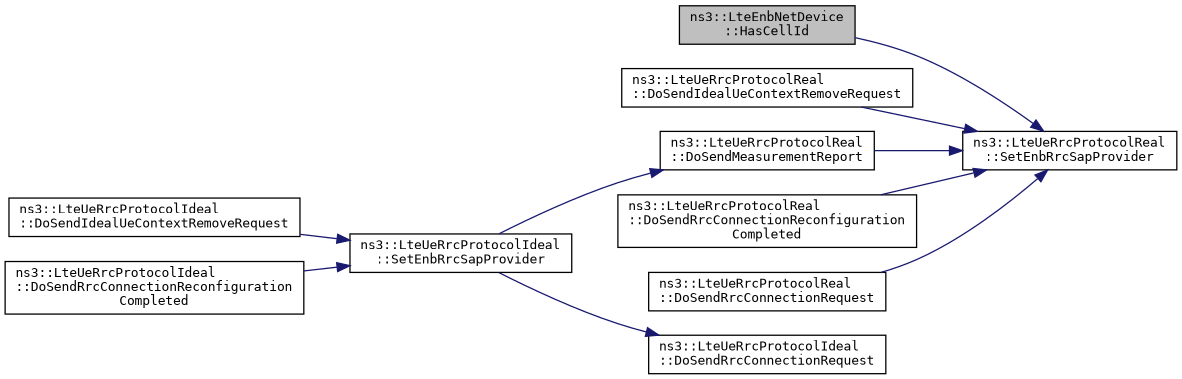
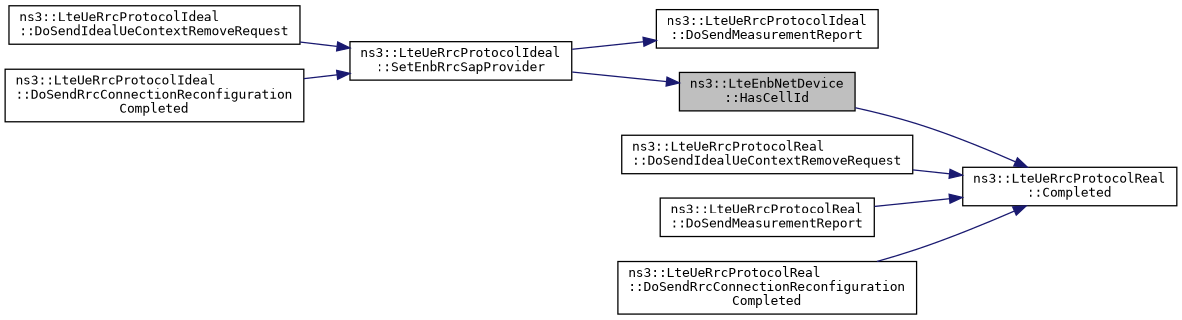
  digraph {
    fontname="DejaVu Sans Mono"
    rankdir=RL
    node [color=black fillcolor=white fontname="DejaVu Sans Mono" fontsize=10 shape=record style=filled]
    edge [color=midnightblue dir=back fontname="DejaVu Sans Mono" fontsize=10 labelfontname=Helvetica labelfontsize=10 style=solid]
    n1 [fillcolor=grey75 fontcolor=black height=0.2 label="ns3::LteEnbNetDevice\l::HasCellId" width=0.4]
    n2 [height=0.2 label="ns3::LteUeRrcProtocolIdeal\l::SetEnbRrcSapProvider" width=0.4]
    n3 [height=0.2 label="ns3::LteUeRrcProtocolIdeal\l::DoSendIdealUeContextRemoveRequest" width=0.4]
    n4 [height=0.2 label="ns3::LteUeRrcProtocolIdeal\l::DoSendRrcConnectionReconfiguration\lCompleted" width=0.4]
-   n5 [height=0.2 label="ns3::LteUeRrcProtocolReal\l::SetEnbRrcSapProvider" width=0.4]
+   n5 [height=0.2 label="ns3::LteUeRrcProtocolReal\l::Completed" width=0.4]
    n6 [height=0.2 label="ns3::LteUeRrcProtocolReal\l::DoSendIdealUeContextRemoveRequest" width=0.4]
    n7 [height=0.2 label="ns3::LteUeRrcProtocolReal\l::DoSendMeasurementReport" width=0.4]
    n8 [height=0.2 label="ns3::LteUeRrcProtocolReal\l::DoSendRrcConnectionReconfiguration\lCompleted" width=0.4]
-   n9 [height=0.2 label="ns3::LteUeRrcProtocolReal\l::DoSendRrcConnectionRequest" width=0.4]
-   n10 [height=0.2 label="ns3::LteUeRrcProtocolIdeal\l::DoSendRrcConnectionRequest" width=0.4]
-   n7 -> n2
+   n10 [height=0.2 label="ns3::LteUeRrcProtocolIdeal\l::DoSendMeasurementReport" width=0.4]
+   n1 -> n2
    n2 -> n3
    n2 -> n4
    n5 -> n1
    n5 -> n6
    n5 -> n7
    n5 -> n8
-   n5 -> n9
    n10 -> n2
  }
